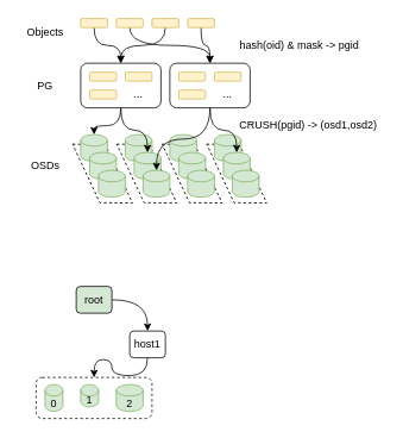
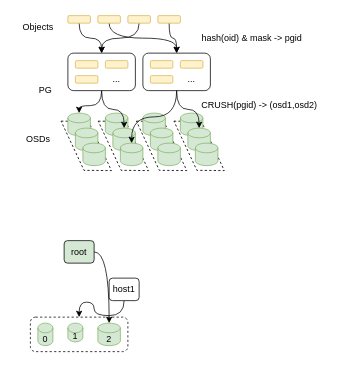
  <mxCell id="0" />
  <mxCell id="1" parent="0" />
  <mxCell id="2" value="" style="shape=parallelogram;perimeter=parallelogramPerimeter;whiteSpace=wrap;html=1;fixedSize=1;rotation=65;size=15.774;dashed=1;" vertex="1" parent="1"><mxGeometry x="220.94" y="177.16" width="88.12" height="33" as="geometry" /></mxCell>
  <mxCell id="3" value="" style="shape=parallelogram;perimeter=parallelogramPerimeter;whiteSpace=wrap;html=1;fixedSize=1;rotation=65;size=15.774;dashed=1;" vertex="1" parent="1"><mxGeometry x="170.88" y="177.16" width="88.12" height="33" as="geometry" /></mxCell>
  <mxCell id="4" value="" style="shape=parallelogram;perimeter=parallelogramPerimeter;whiteSpace=wrap;html=1;fixedSize=1;rotation=65;size=15.774;dashed=1;" vertex="1" parent="1"><mxGeometry x="120" y="177.16" width="88.12" height="33" as="geometry" /></mxCell>
  <mxCell id="5" value="" style="shape=parallelogram;perimeter=parallelogramPerimeter;whiteSpace=wrap;html=1;fixedSize=1;rotation=65;size=15.774;dashed=1;" vertex="1" parent="1"><mxGeometry x="70.46" y="177.16" width="88.12" height="33" as="geometry" /></mxCell>
  <mxCell id="6" value="" style="rounded=1;whiteSpace=wrap;html=1;dashed=1;" vertex="1" parent="1"><mxGeometry x="40" y="422" width="130" height="46" as="geometry" /></mxCell>
  <mxCell id="7" style="edgeStyle=orthogonalEdgeStyle;curved=1;rounded=0;orthogonalLoop=1;jettySize=auto;html=1;entryX=0.5;entryY=0;entryDx=0;entryDy=0;" edge="1" parent="1" source="8" target="17"><mxGeometry relative="1" as="geometry" /></mxCell>
  <mxCell id="8" value="" style="rounded=1;whiteSpace=wrap;html=1;fillColor=#fff2cc;strokeColor=#d6b656;" vertex="1" parent="1"><mxGeometry x="90" y="20" width="30" height="10" as="geometry" /></mxCell>
  <mxCell id="9" style="edgeStyle=orthogonalEdgeStyle;curved=1;rounded=0;orthogonalLoop=1;jettySize=auto;html=1;entryX=0.5;entryY=0;entryDx=0;entryDy=0;exitX=0.5;exitY=1;exitDx=0;exitDy=0;" edge="1" parent="1" source="10" target="22"><mxGeometry relative="1" as="geometry" /></mxCell>
  <mxCell id="10" value="" style="rounded=1;whiteSpace=wrap;html=1;fillColor=#fff2cc;strokeColor=#d6b656;" vertex="1" parent="1"><mxGeometry x="130" y="20" width="30" height="10" as="geometry" /></mxCell>
  <mxCell id="11" style="edgeStyle=orthogonalEdgeStyle;curved=1;rounded=0;orthogonalLoop=1;jettySize=auto;html=1;entryX=0.5;entryY=0;entryDx=0;entryDy=0;" edge="1" parent="1" source="12" target="17"><mxGeometry relative="1" as="geometry" /></mxCell>
  <mxCell id="12" value="" style="rounded=1;whiteSpace=wrap;html=1;fillColor=#fff2cc;strokeColor=#d6b656;" vertex="1" parent="1"><mxGeometry x="170" y="20" width="30" height="10" as="geometry" /></mxCell>
  <mxCell id="13" style="edgeStyle=orthogonalEdgeStyle;curved=1;rounded=0;orthogonalLoop=1;jettySize=auto;html=1;entryX=0.5;entryY=0;entryDx=0;entryDy=0;" edge="1" parent="1" source="14" target="22"><mxGeometry relative="1" as="geometry" /></mxCell>
  <mxCell id="14" value="" style="rounded=1;whiteSpace=wrap;html=1;fillColor=#fff2cc;strokeColor=#d6b656;" vertex="1" parent="1"><mxGeometry x="210" y="20" width="30" height="10" as="geometry" /></mxCell>
  <mxCell id="15" value="Objects" style="text;html=1;align=center;verticalAlign=middle;resizable=0;points=[];autosize=1;strokeColor=none;fillColor=none;" vertex="1" parent="1"><mxGeometry x="20" y="25" width="60" height="20" as="geometry" /></mxCell>
  <mxCell id="16" style="edgeStyle=orthogonalEdgeStyle;curved=1;rounded=0;orthogonalLoop=1;jettySize=auto;html=1;" edge="1" parent="1" source="17" target="28"><mxGeometry relative="1" as="geometry" /></mxCell>
  <mxCell id="17" value="" style="rounded=1;whiteSpace=wrap;html=1;" vertex="1" parent="1"><mxGeometry x="90" y="70" width="90" height="50" as="geometry" /></mxCell>
  <mxCell id="18" value="" style="rounded=1;whiteSpace=wrap;html=1;fillColor=#fff2cc;strokeColor=#d6b656;" vertex="1" parent="1"><mxGeometry x="100" y="80" width="30" height="10" as="geometry" /></mxCell>
  <mxCell id="19" value="" style="rounded=1;whiteSpace=wrap;html=1;fillColor=#fff2cc;strokeColor=#d6b656;" vertex="1" parent="1"><mxGeometry x="140" y="80" width="30" height="10" as="geometry" /></mxCell>
  <mxCell id="20" value="" style="rounded=1;whiteSpace=wrap;html=1;fillColor=#fff2cc;strokeColor=#d6b656;" vertex="1" parent="1"><mxGeometry x="100" y="100" width="30" height="10" as="geometry" /></mxCell>
  <mxCell id="21" value="..." style="rounded=1;whiteSpace=wrap;html=1;strokeColor=none;" vertex="1" parent="1"><mxGeometry x="140" y="100" width="30" height="10" as="geometry" /></mxCell>
  <mxCell id="22" value="" style="rounded=1;whiteSpace=wrap;html=1;" vertex="1" parent="1"><mxGeometry x="190" y="70" width="90" height="50" as="geometry" /></mxCell>
  <mxCell id="23" value="" style="rounded=1;whiteSpace=wrap;html=1;fillColor=#fff2cc;strokeColor=#d6b656;" vertex="1" parent="1"><mxGeometry x="200" y="80" width="30" height="10" as="geometry" /></mxCell>
  <mxCell id="24" value="" style="rounded=1;whiteSpace=wrap;html=1;fillColor=#fff2cc;strokeColor=#d6b656;" vertex="1" parent="1"><mxGeometry x="240" y="80" width="30" height="10" as="geometry" /></mxCell>
  <mxCell id="25" value="" style="rounded=1;whiteSpace=wrap;html=1;fillColor=#fff2cc;strokeColor=#d6b656;" vertex="1" parent="1"><mxGeometry x="200" y="100" width="30" height="10" as="geometry" /></mxCell>
  <mxCell id="26" value="..." style="rounded=1;whiteSpace=wrap;html=1;strokeColor=none;" vertex="1" parent="1"><mxGeometry x="240" y="100" width="30" height="10" as="geometry" /></mxCell>
- <mxCell id="27" value="PG" style="text;html=1;align=center;verticalAlign=middle;resizable=0;points=[];autosize=1;strokeColor=none;fillColor=none;" vertex="1" parent="1"><mxGeometry x="35" y="85" width="30" height="20" as="geometry" /></mxCell>
+ <mxCell id="27" value="PG" style="text;html=1;align=center;verticalAlign=middle;resizable=0;points=[];autosize=1;strokeColor=none;fillColor=none;" vertex="1" parent="1"><mxGeometry x="45" y="110" width="30" height="20" as="geometry" /></mxCell>
  <mxCell id="28" value="" style="shape=cylinder3;whiteSpace=wrap;html=1;boundedLbl=1;backgroundOutline=1;size=6.429;fillColor=#d5e8d4;strokeColor=#82b366;" vertex="1" parent="1"><mxGeometry x="90" y="150" width="30" height="30" as="geometry" /></mxCell>
  <mxCell id="29" value="" style="shape=cylinder3;whiteSpace=wrap;html=1;boundedLbl=1;backgroundOutline=1;size=6.429;fillColor=#d5e8d4;strokeColor=#82b366;" vertex="1" parent="1"><mxGeometry x="140" y="150" width="30" height="30" as="geometry" /></mxCell>
  <mxCell id="30" value="" style="shape=cylinder3;whiteSpace=wrap;html=1;boundedLbl=1;backgroundOutline=1;size=6.429;fillColor=#d5e8d4;strokeColor=#82b366;" vertex="1" parent="1"><mxGeometry x="100" y="170" width="30" height="30" as="geometry" /></mxCell>
  <mxCell id="31" value="" style="shape=cylinder3;whiteSpace=wrap;html=1;boundedLbl=1;backgroundOutline=1;size=6.429;fillColor=#d5e8d4;strokeColor=#82b366;" vertex="1" parent="1"><mxGeometry x="150" y="170" width="30" height="30" as="geometry" /></mxCell>
  <mxCell id="32" value="" style="shape=cylinder3;whiteSpace=wrap;html=1;boundedLbl=1;backgroundOutline=1;size=6.429;fillColor=#d5e8d4;strokeColor=#82b366;" vertex="1" parent="1"><mxGeometry x="110" y="190" width="30" height="30" as="geometry" /></mxCell>
  <mxCell id="33" value="" style="shape=cylinder3;whiteSpace=wrap;html=1;boundedLbl=1;backgroundOutline=1;size=6.429;fillColor=#d5e8d4;strokeColor=#82b366;" vertex="1" parent="1"><mxGeometry x="160" y="190" width="30" height="30" as="geometry" /></mxCell>
  <mxCell id="34" value="" style="shape=cylinder3;whiteSpace=wrap;html=1;boundedLbl=1;backgroundOutline=1;size=6.429;fillColor=#d5e8d4;strokeColor=#82b366;" vertex="1" parent="1"><mxGeometry x="190" y="150" width="30" height="30" as="geometry" /></mxCell>
  <mxCell id="35" value="" style="shape=cylinder3;whiteSpace=wrap;html=1;boundedLbl=1;backgroundOutline=1;size=6.429;fillColor=#d5e8d4;strokeColor=#82b366;" vertex="1" parent="1"><mxGeometry x="200" y="170" width="30" height="30" as="geometry" /></mxCell>
  <mxCell id="36" value="" style="shape=cylinder3;whiteSpace=wrap;html=1;boundedLbl=1;backgroundOutline=1;size=6.429;fillColor=#d5e8d4;strokeColor=#82b366;" vertex="1" parent="1"><mxGeometry x="210" y="190" width="30" height="30" as="geometry" /></mxCell>
  <mxCell id="37" value="" style="shape=cylinder3;whiteSpace=wrap;html=1;boundedLbl=1;backgroundOutline=1;size=6.429;fillColor=#d5e8d4;strokeColor=#82b366;" vertex="1" parent="1"><mxGeometry x="240" y="150" width="30" height="30" as="geometry" /></mxCell>
  <mxCell id="38" value="" style="shape=cylinder3;whiteSpace=wrap;html=1;boundedLbl=1;backgroundOutline=1;size=6.429;fillColor=#d5e8d4;strokeColor=#82b366;" vertex="1" parent="1"><mxGeometry x="250" y="170" width="30" height="30" as="geometry" /></mxCell>
  <mxCell id="39" value="" style="shape=cylinder3;whiteSpace=wrap;html=1;boundedLbl=1;backgroundOutline=1;size=6.429;fillColor=#d5e8d4;strokeColor=#82b366;" vertex="1" parent="1"><mxGeometry x="260" y="190" width="30" height="30" as="geometry" /></mxCell>
  <mxCell id="40" style="edgeStyle=orthogonalEdgeStyle;curved=1;rounded=0;orthogonalLoop=1;jettySize=auto;html=1;" edge="1" parent="1" source="17" target="31"><mxGeometry relative="1" as="geometry" /></mxCell>
  <mxCell id="41" style="edgeStyle=orthogonalEdgeStyle;curved=1;rounded=0;orthogonalLoop=1;jettySize=auto;html=1;" edge="1" parent="1" source="22" target="33"><mxGeometry relative="1" as="geometry" /></mxCell>
  <mxCell id="42" style="edgeStyle=orthogonalEdgeStyle;curved=1;rounded=0;orthogonalLoop=1;jettySize=auto;html=1;" edge="1" parent="1" source="22" target="38"><mxGeometry relative="1" as="geometry" /></mxCell>
  <mxCell id="43" value="OSDs" style="text;html=1;align=center;verticalAlign=middle;resizable=0;points=[];autosize=1;strokeColor=none;fillColor=none;" vertex="1" parent="1"><mxGeometry x="25" y="175" width="50" height="20" as="geometry" /></mxCell>
  <mxCell id="44" value="hash(oid) &amp;amp; mask -&amp;gt; pgid" style="text;html=1;align=center;verticalAlign=middle;resizable=0;points=[];autosize=1;strokeColor=none;fillColor=none;" vertex="1" parent="1"><mxGeometry x="260" y="40" width="150" height="20" as="geometry" /></mxCell>
  <mxCell id="45" value="CRUSH(pgid) -&amp;gt; (osd1,osd2)" style="text;html=1;align=center;verticalAlign=middle;resizable=0;points=[];autosize=1;strokeColor=none;fillColor=none;" vertex="1" parent="1"><mxGeometry x="260" y="130" width="170" height="20" as="geometry" /></mxCell>
  <mxCell id="46" value="0" style="shape=cylinder3;whiteSpace=wrap;html=1;boundedLbl=1;backgroundOutline=1;size=6.429;fillColor=#d5e8d4;strokeColor=#82b366;" vertex="1" parent="1"><mxGeometry x="50" y="430" width="20" height="30" as="geometry" /></mxCell>
  <mxCell id="47" value="1" style="shape=cylinder3;whiteSpace=wrap;html=1;boundedLbl=1;backgroundOutline=1;size=6.429;fillColor=#d5e8d4;strokeColor=#82b366;" vertex="1" parent="1"><mxGeometry x="90" y="430" width="20" height="25" as="geometry" /></mxCell>
  <mxCell id="48" value="2" style="shape=cylinder3;whiteSpace=wrap;html=1;boundedLbl=1;backgroundOutline=1;size=6.429;fillColor=#d5e8d4;strokeColor=#82b366;" vertex="1" parent="1"><mxGeometry x="130" y="430" width="30" height="30" as="geometry" /></mxCell>
  <mxCell id="49" style="edgeStyle=orthogonalEdgeStyle;curved=1;rounded=0;orthogonalLoop=1;jettySize=auto;html=1;entryX=0.5;entryY=0;entryDx=0;entryDy=0;" edge="1" parent="1" source="50" target="6"><mxGeometry relative="1" as="geometry" /></mxCell>
  <mxCell id="50" value="host1" style="rounded=1;whiteSpace=wrap;html=1;" vertex="1" parent="1"><mxGeometry x="145" y="370" width="40" height="30" as="geometry" /></mxCell>
- <mxCell id="51" value="" style="edgeStyle=orthogonalEdgeStyle;curved=1;rounded=0;orthogonalLoop=1;jettySize=auto;html=1;" edge="1" parent="1" source="52" target="50"><mxGeometry relative="1" as="geometry" /></mxCell>
+ <mxCell id="51" value="" style="edgeStyle=orthogonalEdgeStyle;curved=1;rounded=0;orthogonalLoop=1;jettySize=auto;html=1;" edge="1" parent="1" source="52" target="48"><mxGeometry relative="1" as="geometry" /></mxCell>
  <mxCell id="52" value="root" style="rounded=1;whiteSpace=wrap;html=1;fillColor=#d5e8d4;" vertex="1" parent="1"><mxGeometry x="85" y="320" width="40" height="30" as="geometry" /></mxCell>
